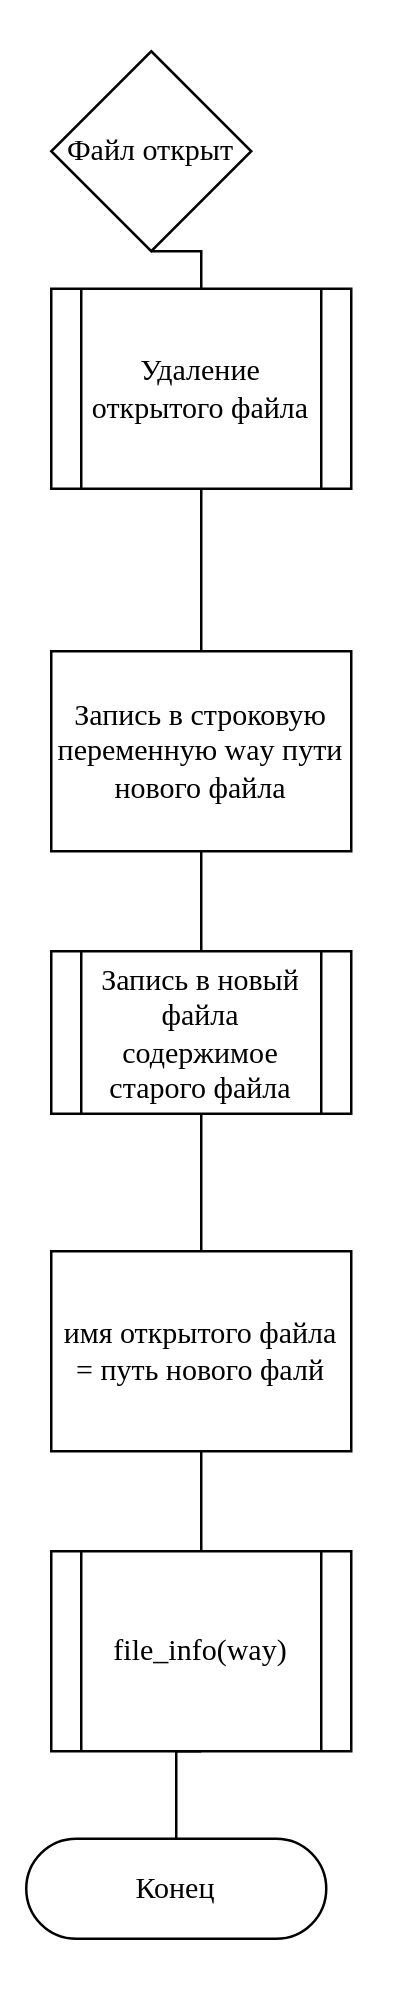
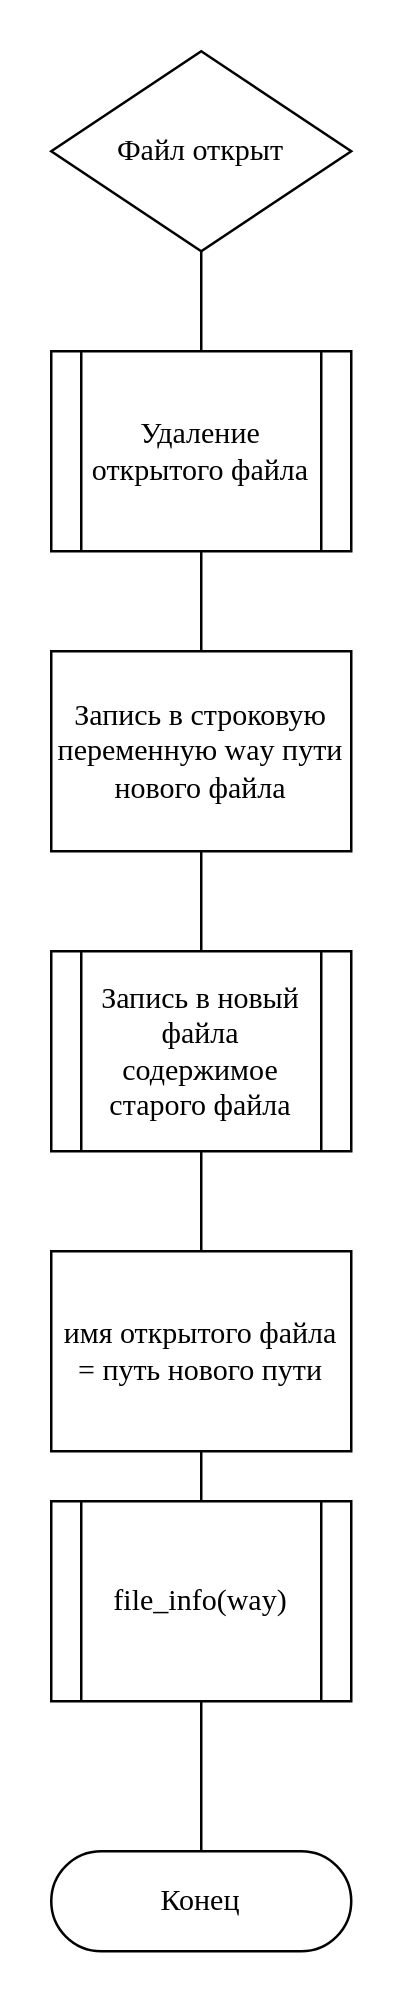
  <mxCell id="0" />
  <mxCell id="1" parent="0" />
  <mxCell id="2" style="edgeStyle=orthogonalEdgeStyle;rounded=0;orthogonalLoop=1;jettySize=auto;html=1;exitX=0.5;exitY=1;exitDx=0;exitDy=0;entryX=0.5;entryY=0;entryDx=0;entryDy=0;endArrow=none;endFill=0;fontFamily=Times New Roman;" edge="1" parent="1" source="3" target="5"><mxGeometry relative="1" as="geometry" /></mxCell>
- <mxCell id="3" value="Файл открыт" style="rhombus;whiteSpace=wrap;html=1;fontFamily=Times New Roman;" vertex="1" parent="1"><mxGeometry x="20" y="20" width="80" height="80" as="geometry" /></mxCell>
+ <mxCell id="3" value="Файл открыт" style="rhombus;whiteSpace=wrap;html=1;fontFamily=Times New Roman;" vertex="1" parent="1"><mxGeometry x="20" y="20" width="120" height="80" as="geometry" /></mxCell>
  <mxCell id="4" value="" style="edgeStyle=orthogonalEdgeStyle;rounded=0;orthogonalLoop=1;jettySize=auto;html=1;endArrow=none;endFill=0;fontFamily=Times New Roman;" edge="1" parent="1" source="5" target="7"><mxGeometry relative="1" as="geometry" /></mxCell>
- <mxCell id="5" value="Удаление открытого файла" style="shape=process;whiteSpace=wrap;html=1;backgroundOutline=1;fontFamily=Times New Roman;" vertex="1" parent="1"><mxGeometry x="20" y="115" width="120" height="80" as="geometry" /></mxCell>
+ <mxCell id="5" value="Удаление открытого файла" style="shape=process;whiteSpace=wrap;html=1;backgroundOutline=1;fontFamily=Times New Roman;" vertex="1" parent="1"><mxGeometry x="20" y="140" width="120" height="80" as="geometry" /></mxCell>
  <mxCell id="6" style="edgeStyle=orthogonalEdgeStyle;rounded=0;orthogonalLoop=1;jettySize=auto;html=1;exitX=0.5;exitY=1;exitDx=0;exitDy=0;entryX=0.5;entryY=0;entryDx=0;entryDy=0;endArrow=none;endFill=0;fontFamily=Times New Roman;" edge="1" parent="1" source="7" target="9"><mxGeometry relative="1" as="geometry" /></mxCell>
  <mxCell id="7" value="Запись в строковую переменную way пути нового файла" style="rounded=0;whiteSpace=wrap;html=1;fontFamily=Times New Roman;" vertex="1" parent="1"><mxGeometry x="20" y="260" width="120" height="80" as="geometry" /></mxCell>
  <mxCell id="8" style="edgeStyle=orthogonalEdgeStyle;rounded=0;orthogonalLoop=1;jettySize=auto;html=1;exitX=0.5;exitY=1;exitDx=0;exitDy=0;entryX=0.5;entryY=0;entryDx=0;entryDy=0;endArrow=none;endFill=0;fontFamily=Times New Roman;" edge="1" parent="1" source="9" target="11"><mxGeometry relative="1" as="geometry" /></mxCell>
- <mxCell id="9" value="Запись в новый файла содержимое старого файла" style="shape=process;whiteSpace=wrap;html=1;backgroundOutline=1;fontFamily=Times New Roman;" vertex="1" parent="1"><mxGeometry x="20" y="380" width="120" height="65" as="geometry" /></mxCell>
+ <mxCell id="9" value="Запись в новый файла содержимое старого файла" style="shape=process;whiteSpace=wrap;html=1;backgroundOutline=1;fontFamily=Times New Roman;" vertex="1" parent="1"><mxGeometry x="20" y="380" width="120" height="80" as="geometry" /></mxCell>
  <mxCell id="10" style="edgeStyle=orthogonalEdgeStyle;rounded=0;orthogonalLoop=1;jettySize=auto;html=1;exitX=0.5;exitY=1;exitDx=0;exitDy=0;entryX=0.5;entryY=0;entryDx=0;entryDy=0;endArrow=none;endFill=0;fontFamily=Times New Roman;" edge="1" parent="1" source="11" target="12"><mxGeometry relative="1" as="geometry" /></mxCell>
- <mxCell id="11" value="имя открытого файла = путь нового фалй" style="rounded=0;whiteSpace=wrap;html=1;fontFamily=Times New Roman;" vertex="1" parent="1"><mxGeometry x="20" y="500" width="120" height="80" as="geometry" /></mxCell>
- <mxCell id="12" value="file_info(way)" style="shape=process;whiteSpace=wrap;html=1;backgroundOutline=1;fontFamily=Times New Roman;" vertex="1" parent="1"><mxGeometry x="20" y="620" width="120" height="80" as="geometry" /></mxCell>
- <mxCell id="13" value="Конец" style="html=1;dashed=0;whiteSpace=wrap;shape=mxgraph.dfd.start;fontFamily=Times New Roman;" vertex="1" parent="1"><mxGeometry x="10" y="735" width="120" height="40" as="geometry" /></mxCell>
+ <mxCell id="11" value="имя открытого файла = путь нового пути" style="rounded=0;whiteSpace=wrap;html=1;fontFamily=Times New Roman;" vertex="1" parent="1"><mxGeometry x="20" y="500" width="120" height="80" as="geometry" /></mxCell>
+ <mxCell id="12" value="file_info(way)" style="shape=process;whiteSpace=wrap;html=1;backgroundOutline=1;fontFamily=Times New Roman;" vertex="1" parent="1"><mxGeometry x="20" y="600" width="120" height="80" as="geometry" /></mxCell>
+ <mxCell id="13" value="Конец" style="html=1;dashed=0;whiteSpace=wrap;shape=mxgraph.dfd.start;fontFamily=Times New Roman;" vertex="1" parent="1"><mxGeometry x="20" y="740" width="120" height="40" as="geometry" /></mxCell>
  <mxCell id="14" style="edgeStyle=orthogonalEdgeStyle;rounded=0;orthogonalLoop=1;jettySize=auto;html=1;exitX=0.5;exitY=1;exitDx=0;exitDy=0;entryX=0.5;entryY=0.5;entryDx=0;entryDy=-20;entryPerimeter=0;endArrow=none;endFill=0;fontFamily=Times New Roman;" edge="1" parent="1" source="12" target="13"><mxGeometry relative="1" as="geometry" /></mxCell>
